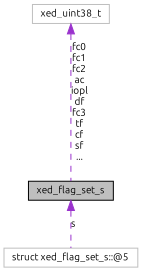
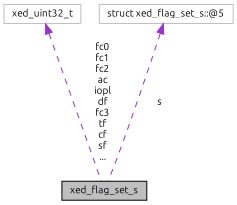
  digraph {
    fontname=Ubuntu
    node [color=grey75 fontname=Ubuntu fontsize=10 shape=record]
    edge [color=darkorchid3 dir=back fontname=Ubuntu fontsize=10 labelfontname=FreeSans labelfontsize=10 style=dashed]
    n1 [color=black fillcolor=grey75 fontcolor=black height=0.2 label=xed_flag_set_s style=filled width=0.4]
-   n2 [height=0.2 label=xed_uint38_t width=0.4]
+   n2 [height=0.2 label=xed_uint32_t width=0.4]
    n3 [height=0.2 label="struct xed_flag_set_s::@5" width=0.4]
    n2 -> n1 [label="fc0\nfc1\nfc2\nac\niopl\ndf\nfc3\ntf\ncf\nsf\n..."]
-   n1 -> n3 [label=s]
+   n3 -> n1 [label=s]
  }
